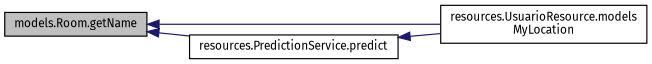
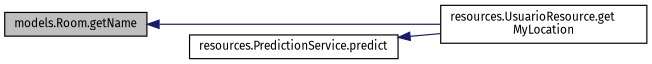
  digraph {
    fontname="Fira Sans"
    rankdir=LR
    node [color=black fillcolor=white fontname="Fira Sans" fontsize=10 shape=record style=filled]
    edge [color=midnightblue dir=back fontname="Fira Sans" fontsize=10 labelfontname=Helvetica labelfontsize=10 style=solid]
    n1 [fillcolor=grey75 fontcolor=black height=0.2 label="models.Room.getName" width=0.4]
-   n2 [height=0.2 label="resources.UsuarioResource.models\lMyLocation" width=0.4]
+   n2 [height=0.2 label="resources.UsuarioResource.get\lMyLocation" width=0.4]
    n3 [height=0.2 label="resources.PredictionService.predict" width=0.4]
    n1 -> n2
-   n1 -> n3
    n3 -> n2
  }
